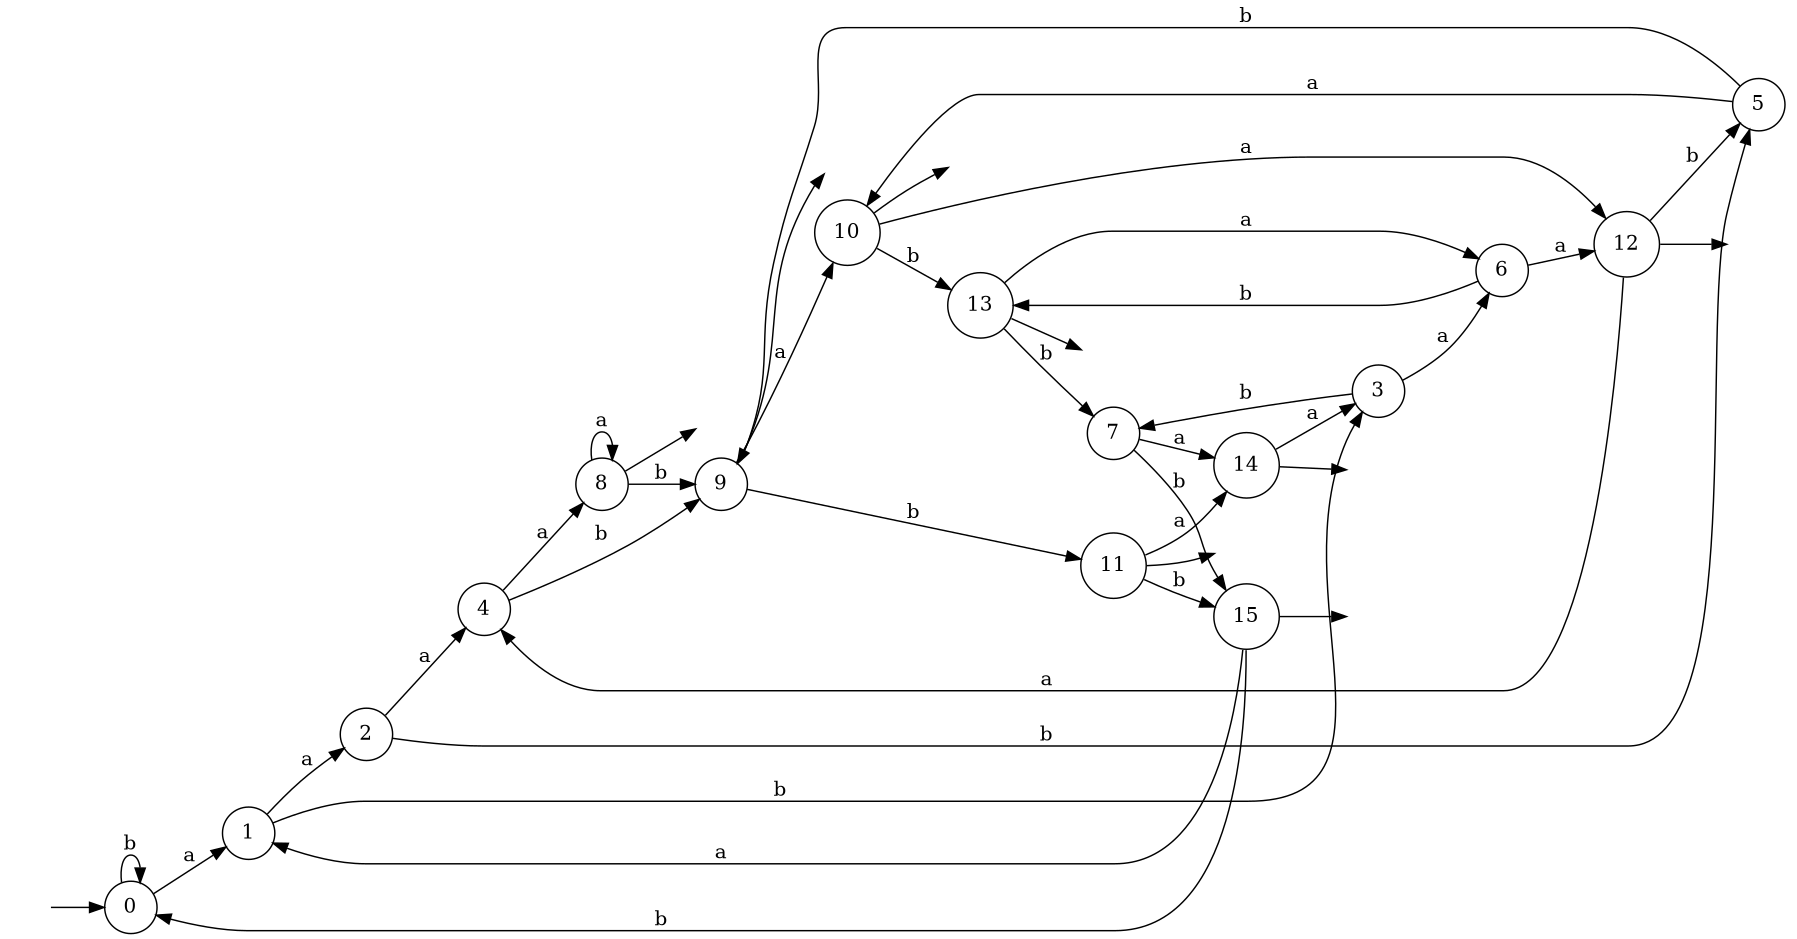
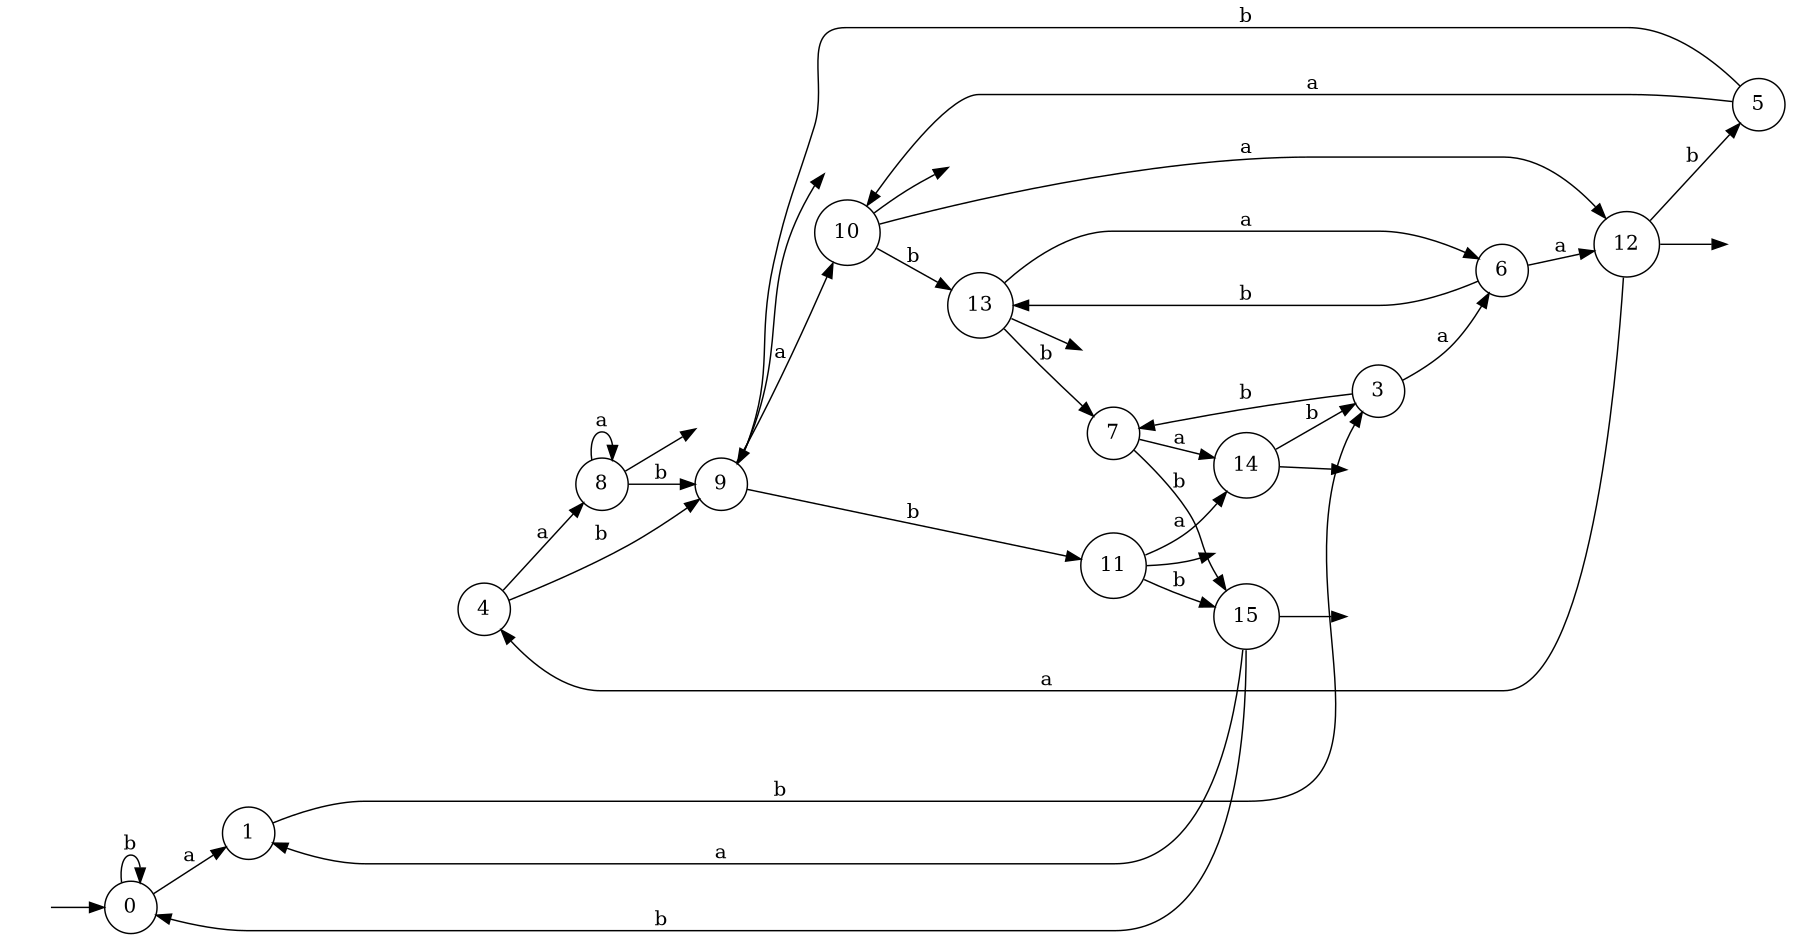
  digraph {
    rankdir=LR
    vcsn_context="lal_char(ab)_b"
    node [shape=circle]
    I0 [height=0 shape=none style=invis width=0]
    F8 [height=0 shape=none style=invis width=0]
    F9 [height=0 shape=none style=invis width=0]
    F10 [height=0 shape=none style=invis width=0]
    F11 [height=0 shape=none style=invis width=0]
    F12 [height=0 shape=none style=invis width=0]
    F13 [height=0 shape=none style=invis width=0]
    F14 [height=0 shape=none style=invis width=0]
    F15 [height=0 shape=none style=invis width=0]
    0
    1
-   2
    3
    4
    5
    6
    7
    8
    9
    10
    11
    12
    13
    14
    15
    subgraph sub_1 {
      I0
      F8
      F9
      F10
      F11
      F12
      F13
      F14
      F15
    }
    subgraph sub_2 {
      0
      1
-     2
      3
      4
      5
      6
      7
      8
      9
      10
      11
      12
      13
      14
      15
    }
    I0 -> 0
    0 -> 0 [label=b]
    0 -> 1 [label=a]
-   1 -> 2 [label=a]
    1 -> 3 [label=b]
-   2 -> 4 [label=a]
-   2 -> 5 [label=b]
    3 -> 6 [label=a]
    3 -> 7 [label=b]
    4 -> 8 [label=a]
    4 -> 9 [label=b]
    5 -> 9 [label=b]
    5 -> 10 [label=a]
    6 -> 12 [label=a]
    6 -> 13 [label=b]
    7 -> 14 [label=a]
    7 -> 15 [label=b]
    8 -> F8
    8 -> 8 [label=a]
    8 -> 9 [label=b]
    9 -> F9
    9 -> 10 [label=a]
    9 -> 11 [label=b]
    10 -> F10
    10 -> 12 [label=a]
    10 -> 13 [label=b]
    11 -> F11
    11 -> 14 [label=a]
    11 -> 15 [label=b]
    12 -> F12
    12 -> 4 [label=a]
    12 -> 5 [label=b]
    13 -> F13
    13 -> 6 [label=a]
    13 -> 7 [label=b]
    14 -> F14
-   14 -> 3 [label=a]
+   14 -> 3 [label=b]
    15 -> F15
    15 -> 0 [label=b]
    15 -> 1 [label=a]
  }
